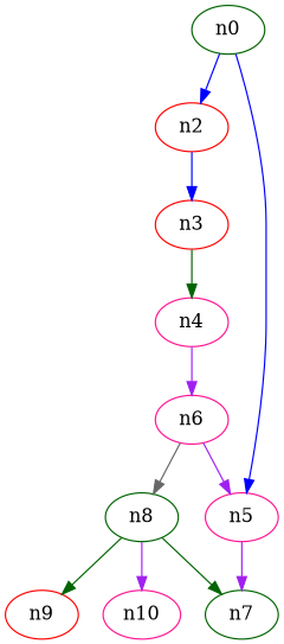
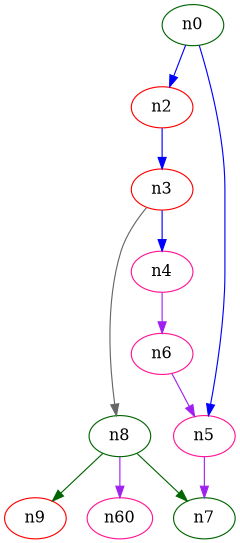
  digraph {
    node [color=deeppink]
    edge [color=purple]
    n0 [color=darkgreen]
    n2 [color=red]
    n5
    n3 [color=red]
    n4
    n7 [color=darkgreen]
    n6
    n8 [color=darkgreen]
    n9 [color=red]
-   n10
+   n10 [label=n60]
    n0 -> n2 [color=blue]
    n0 -> n5 [color=blue]
    n2 -> n3 [color=blue]
    n5 -> n7
-   n3 -> n4 [color=darkgreen]
+   n3 -> n4 [color=blue]
    n4 -> n6
    n6 -> n5
-   n6 -> n8 [color=gray40]
+   n3 -> n8 [color=gray40]
    n8 -> n7 [color=darkgreen]
    n8 -> n9 [color=darkgreen]
    n8 -> n10
  }
